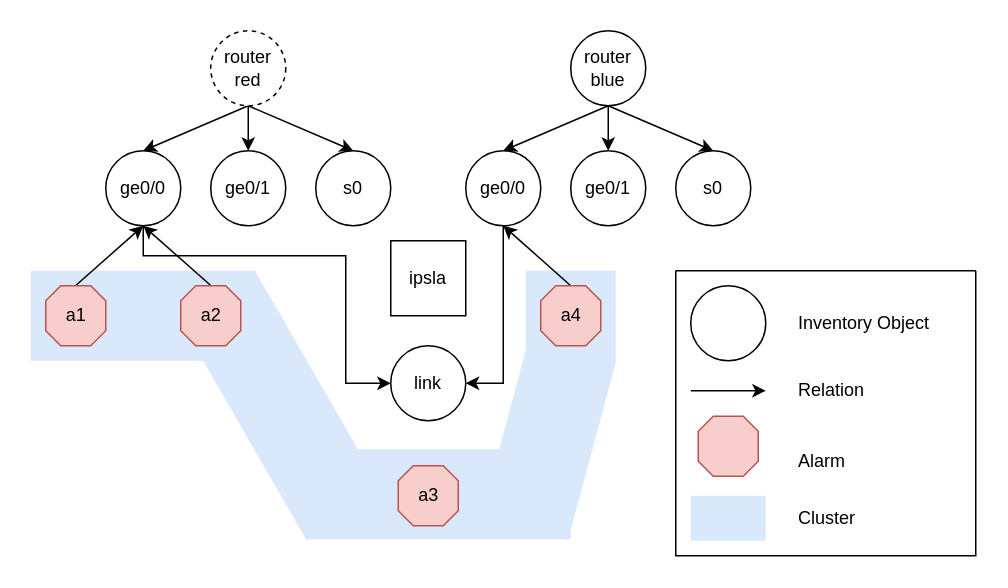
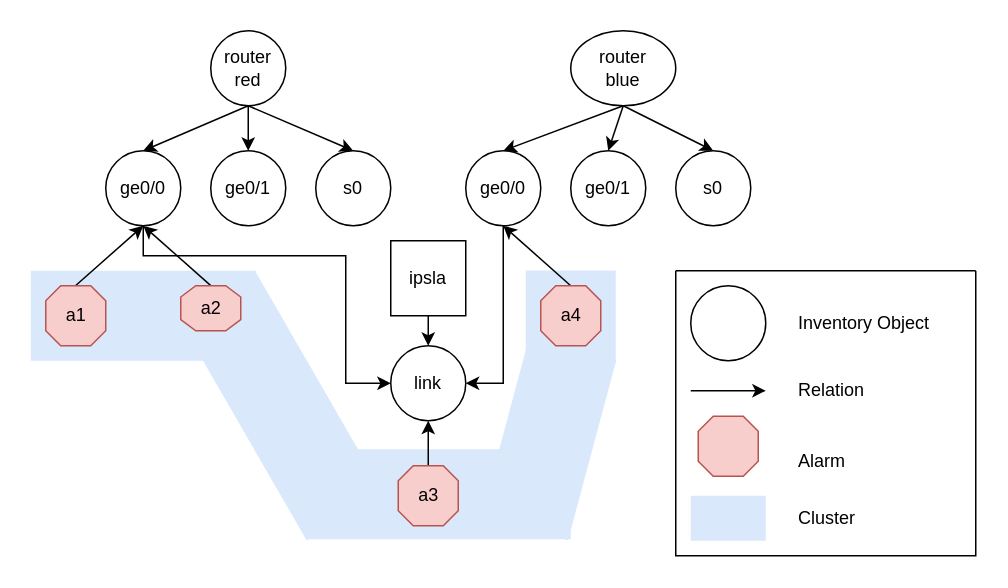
  <mxCell id="0" />
  <mxCell id="1" parent="0" />
  <mxCell id="2" value="" style="rounded=0;whiteSpace=wrap;html=1;fillColor=#dae8fc;strokeColor=none;glass=0;" vertex="1" parent="1"><mxGeometry x="350" y="179.85" width="60" height="60" as="geometry" /></mxCell>
  <mxCell id="3" value="" style="rounded=0;whiteSpace=wrap;html=1;fillColor=#dae8fc;strokeColor=none;glass=0;rotation=-75;" vertex="1" parent="1"><mxGeometry x="303.07" y="261.81" width="124.5" height="60" as="geometry" /></mxCell>
  <mxCell id="4" value="" style="rounded=0;whiteSpace=wrap;html=1;fillColor=#dae8fc;strokeColor=none;glass=0;" vertex="1" parent="1"><mxGeometry x="204" y="299" width="176" height="60" as="geometry" /></mxCell>
  <mxCell id="5" value="" style="rounded=0;whiteSpace=wrap;html=1;fillColor=#dae8fc;strokeColor=none;glass=0;rotation=60;" vertex="1" parent="1"><mxGeometry x="100.31" y="239.85" width="172.75" height="60" as="geometry" /></mxCell>
  <mxCell id="6" value="" style="rounded=0;whiteSpace=wrap;html=1;fillColor=#dae8fc;strokeColor=none;glass=0;" vertex="1" parent="1"><mxGeometry x="20" y="180" width="150" height="60" as="geometry" /></mxCell>
  <mxCell id="7" style="rounded=0;orthogonalLoop=1;jettySize=auto;html=1;exitX=0.5;exitY=1;exitDx=0;exitDy=0;entryX=0.5;entryY=0;entryDx=0;entryDy=0;" edge="1" parent="1" source="10" target="18"><mxGeometry relative="1" as="geometry" /></mxCell>
  <mxCell id="8" style="edgeStyle=none;rounded=0;orthogonalLoop=1;jettySize=auto;html=1;exitX=0.5;exitY=1;exitDx=0;exitDy=0;entryX=0.5;entryY=0;entryDx=0;entryDy=0;" edge="1" parent="1" source="10" target="19"><mxGeometry relative="1" as="geometry" /></mxCell>
  <mxCell id="9" style="edgeStyle=none;rounded=0;orthogonalLoop=1;jettySize=auto;html=1;exitX=0.5;exitY=1;exitDx=0;exitDy=0;entryX=0.5;entryY=0;entryDx=0;entryDy=0;" edge="1" parent="1" source="10" target="20"><mxGeometry relative="1" as="geometry" /></mxCell>
- <mxCell id="10" value="router&lt;br&gt;red" style="ellipse;whiteSpace=wrap;html=1;aspect=fixed;dashed=1;" vertex="1" parent="1"><mxGeometry x="140" y="20" width="50" height="50" as="geometry" /></mxCell>
+ <mxCell id="10" value="router&lt;br&gt;red" style="ellipse;whiteSpace=wrap;html=1;aspect=fixed;" vertex="1" parent="1"><mxGeometry x="140" y="20" width="50" height="50" as="geometry" /></mxCell>
  <mxCell id="11" style="edgeStyle=none;rounded=0;orthogonalLoop=1;jettySize=auto;html=1;exitX=0.5;exitY=1;exitDx=0;exitDy=0;entryX=0.5;entryY=0;entryDx=0;entryDy=0;" edge="1" parent="1" source="14" target="23"><mxGeometry relative="1" as="geometry" /></mxCell>
  <mxCell id="12" style="edgeStyle=none;rounded=0;orthogonalLoop=1;jettySize=auto;html=1;exitX=0.5;exitY=1;exitDx=0;exitDy=0;entryX=0.5;entryY=0;entryDx=0;entryDy=0;" edge="1" parent="1" source="14" target="24"><mxGeometry relative="1" as="geometry" /></mxCell>
  <mxCell id="13" style="edgeStyle=none;rounded=0;orthogonalLoop=1;jettySize=auto;html=1;exitX=0.5;exitY=1;exitDx=0;exitDy=0;entryX=0.5;entryY=0;entryDx=0;entryDy=0;" edge="1" parent="1" source="14" target="25"><mxGeometry relative="1" as="geometry" /></mxCell>
- <mxCell id="14" value="router&lt;br&gt;blue" style="ellipse;whiteSpace=wrap;html=1;aspect=fixed;" vertex="1" parent="1"><mxGeometry x="380" y="20" width="50" height="50" as="geometry" /></mxCell>
+ <mxCell id="14" value="router&lt;br&gt;blue" style="ellipse;whiteSpace=wrap;html=1;aspect=fixed;" vertex="1" parent="1"><mxGeometry x="380" y="20" width="70" height="50" as="geometry" /></mxCell>
  <mxCell id="15" style="edgeStyle=orthogonalEdgeStyle;rounded=0;orthogonalLoop=1;jettySize=auto;html=1;exitX=0.5;exitY=1;exitDx=0;exitDy=0;entryX=0;entryY=0.5;entryDx=0;entryDy=0;" edge="1" parent="1" source="18" target="29"><mxGeometry relative="1" as="geometry"><Array as="points"><mxPoint x="95" y="170" /><mxPoint x="230" y="170" /><mxPoint x="230" y="255" /></Array></mxGeometry></mxCell>
  <mxCell id="16" style="rounded=0;orthogonalLoop=1;jettySize=auto;html=1;elbow=vertical;entryX=0.5;entryY=1;entryDx=0;entryDy=0;exitX=0.5;exitY=-0.004;exitDx=0;exitDy=0;exitPerimeter=0;" edge="1" parent="1" source="39" target="18"><mxGeometry relative="1" as="geometry" /></mxCell>
  <mxCell id="17" style="edgeStyle=none;rounded=0;orthogonalLoop=1;jettySize=auto;html=1;exitX=0.5;exitY=-0.004;exitDx=0;exitDy=0;entryX=0.5;entryY=1;entryDx=0;entryDy=0;elbow=vertical;exitPerimeter=0;" edge="1" parent="1" source="40" target="18"><mxGeometry relative="1" as="geometry" /></mxCell>
  <mxCell id="18" value="ge0/0" style="ellipse;whiteSpace=wrap;html=1;aspect=fixed;" vertex="1" parent="1"><mxGeometry x="70" y="100" width="50" height="50" as="geometry" /></mxCell>
  <mxCell id="19" value="ge0/1" style="ellipse;whiteSpace=wrap;html=1;aspect=fixed;" vertex="1" parent="1"><mxGeometry x="140" y="100" width="50" height="50" as="geometry" /></mxCell>
  <mxCell id="20" value="s0" style="ellipse;whiteSpace=wrap;html=1;aspect=fixed;" vertex="1" parent="1"><mxGeometry x="210" y="100" width="50" height="50" as="geometry" /></mxCell>
  <mxCell id="21" style="edgeStyle=orthogonalEdgeStyle;rounded=0;orthogonalLoop=1;jettySize=auto;elbow=vertical;html=1;exitX=0.5;exitY=1;exitDx=0;exitDy=0;entryX=1;entryY=0.5;entryDx=0;entryDy=0;" edge="1" parent="1" source="23" target="29"><mxGeometry relative="1" as="geometry" /></mxCell>
  <mxCell id="22" style="edgeStyle=none;rounded=0;orthogonalLoop=1;jettySize=auto;html=1;exitX=0.5;exitY=0;exitDx=0;exitDy=0;entryX=0.5;entryY=1;entryDx=0;entryDy=0;elbow=vertical;exitPerimeter=0;" edge="1" parent="1" source="42" target="23"><mxGeometry relative="1" as="geometry" /></mxCell>
  <mxCell id="23" value="ge0/0" style="ellipse;whiteSpace=wrap;html=1;aspect=fixed;" vertex="1" parent="1"><mxGeometry x="310" y="100" width="50" height="50" as="geometry" /></mxCell>
  <mxCell id="24" value="ge0/1" style="ellipse;whiteSpace=wrap;html=1;aspect=fixed;" vertex="1" parent="1"><mxGeometry x="380" y="100" width="50" height="50" as="geometry" /></mxCell>
  <mxCell id="25" value="s0" style="ellipse;whiteSpace=wrap;html=1;aspect=fixed;" vertex="1" parent="1"><mxGeometry x="450" y="100" width="50" height="50" as="geometry" /></mxCell>
+ <mxCell id="26" style="edgeStyle=none;rounded=0;orthogonalLoop=1;jettySize=auto;html=1;exitX=0.5;exitY=1;exitDx=0;exitDy=0;entryX=0.5;entryY=0;entryDx=0;entryDy=0;" edge="1" parent="1" source="27" target="29"><mxGeometry relative="1" as="geometry" /></mxCell>
  <mxCell id="27" value="ipsla" style="whiteSpace=wrap;html=1;aspect=fixed;rounded=0;" vertex="1" parent="1"><mxGeometry x="260" y="160" width="50" height="50" as="geometry" /></mxCell>
+ <mxCell id="28" style="edgeStyle=none;rounded=0;orthogonalLoop=1;jettySize=auto;html=1;elbow=vertical;entryX=0.5;entryY=1;entryDx=0;entryDy=0;" edge="1" parent="1" source="41" target="29"><mxGeometry relative="1" as="geometry" /></mxCell>
  <mxCell id="29" value="link" style="ellipse;whiteSpace=wrap;html=1;aspect=fixed;" vertex="1" parent="1"><mxGeometry x="260" y="230" width="50" height="50" as="geometry" /></mxCell>
  <mxCell id="30" value="" style="swimlane;startSize=0;" vertex="1" parent="1"><mxGeometry x="450" y="180" width="200" height="190" as="geometry"><mxRectangle x="410" y="320" width="50" height="40" as="alternateBounds" /></mxGeometry></mxCell>
  <mxCell id="31" value="" style="ellipse;whiteSpace=wrap;html=1;aspect=fixed;" vertex="1" parent="30"><mxGeometry x="10" y="10" width="50" height="50" as="geometry" /></mxCell>
  <mxCell id="32" value="Inventory Object" style="text;html=1;strokeColor=none;fillColor=none;align=left;verticalAlign=middle;whiteSpace=wrap;rounded=0;" vertex="1" parent="30"><mxGeometry x="80" y="20" width="100" height="30" as="geometry" /></mxCell>
  <mxCell id="33" value="" style="endArrow=classic;html=1;rounded=0;elbow=vertical;" edge="1" parent="30"><mxGeometry width="50" height="50" relative="1" as="geometry"><mxPoint x="10" y="80" as="sourcePoint" /><mxPoint x="60" y="80" as="targetPoint" /></mxGeometry></mxCell>
  <mxCell id="34" value="Relation" style="text;html=1;strokeColor=none;fillColor=none;align=left;verticalAlign=middle;whiteSpace=wrap;rounded=0;" vertex="1" parent="30"><mxGeometry x="80" y="65" width="100" height="30" as="geometry" /></mxCell>
  <mxCell id="35" value="" style="verticalLabelPosition=middle;verticalAlign=middle;html=1;shape=mxgraph.basic.polygon;polyCoords=[[0.25,0],[0.75,0],[1,0.25],[1,0.75],[0.75,1],[0.25,1],[0,0.75],[0,0.25]];polyline=0;labelPosition=center;align=center;fillColor=#f8cecc;strokeColor=#b85450;aspect=fixed;" vertex="1" parent="30"><mxGeometry x="15" y="97" width="40" height="40" as="geometry" /></mxCell>
  <mxCell id="36" value="Alarm" style="text;html=1;strokeColor=none;fillColor=none;align=left;verticalAlign=middle;whiteSpace=wrap;rounded=0;" vertex="1" parent="30"><mxGeometry x="80" y="112" width="100" height="30" as="geometry" /></mxCell>
  <mxCell id="37" value="" style="rounded=0;whiteSpace=wrap;html=1;fillColor=#dae8fc;strokeColor=none;glass=0;" vertex="1" parent="30"><mxGeometry x="10" y="150" width="50" height="30" as="geometry" /></mxCell>
  <mxCell id="38" value="Cluster" style="text;html=1;strokeColor=none;fillColor=none;align=left;verticalAlign=middle;whiteSpace=wrap;rounded=0;" vertex="1" parent="30"><mxGeometry x="80" y="150" width="100" height="30" as="geometry" /></mxCell>
  <mxCell id="39" value="a1&lt;br&gt;" style="verticalLabelPosition=middle;verticalAlign=middle;html=1;shape=mxgraph.basic.polygon;polyCoords=[[0.25,0],[0.75,0],[1,0.25],[1,0.75],[0.75,1],[0.25,1],[0,0.75],[0,0.25]];polyline=0;labelPosition=center;align=center;fillColor=#f8cecc;strokeColor=#b85450;aspect=fixed;" vertex="1" parent="1"><mxGeometry x="30" y="190" width="40" height="40" as="geometry" /></mxCell>
- <mxCell id="40" value="a2" style="verticalLabelPosition=middle;verticalAlign=middle;html=1;shape=mxgraph.basic.polygon;polyCoords=[[0.25,0],[0.75,0],[1,0.25],[1,0.75],[0.75,1],[0.25,1],[0,0.75],[0,0.25]];polyline=0;labelPosition=center;align=center;fillColor=#f8cecc;strokeColor=#b85450;aspect=fixed;" vertex="1" parent="1"><mxGeometry x="120" y="190" width="40" height="40" as="geometry" /></mxCell>
+ <mxCell id="40" value="a2" style="verticalLabelPosition=middle;verticalAlign=middle;html=1;shape=mxgraph.basic.polygon;polyCoords=[[0.25,0],[0.75,0],[1,0.25],[1,0.75],[0.75,1],[0.25,1],[0,0.75],[0,0.25]];polyline=0;labelPosition=center;align=center;fillColor=#f8cecc;strokeColor=#b85450;aspect=fixed;" vertex="1" parent="1"><mxGeometry x="120" y="190" width="40" height="30" as="geometry" /></mxCell>
  <mxCell id="41" value="a3" style="verticalLabelPosition=middle;verticalAlign=middle;html=1;shape=mxgraph.basic.polygon;polyCoords=[[0.25,0],[0.75,0],[1,0.25],[1,0.75],[0.75,1],[0.25,1],[0,0.75],[0,0.25]];polyline=0;labelPosition=center;align=center;fillColor=#f8cecc;strokeColor=#b85450;aspect=fixed;" vertex="1" parent="1"><mxGeometry x="265" y="310" width="40" height="40" as="geometry" /></mxCell>
  <mxCell id="42" value="a4" style="verticalLabelPosition=middle;verticalAlign=middle;html=1;shape=mxgraph.basic.polygon;polyCoords=[[0.25,0],[0.75,0],[1,0.25],[1,0.75],[0.75,1],[0.25,1],[0,0.75],[0,0.25]];polyline=0;labelPosition=center;align=center;fillColor=#f8cecc;strokeColor=#b85450;aspect=fixed;" vertex="1" parent="1"><mxGeometry x="360" y="190" width="40" height="40" as="geometry" /></mxCell>
